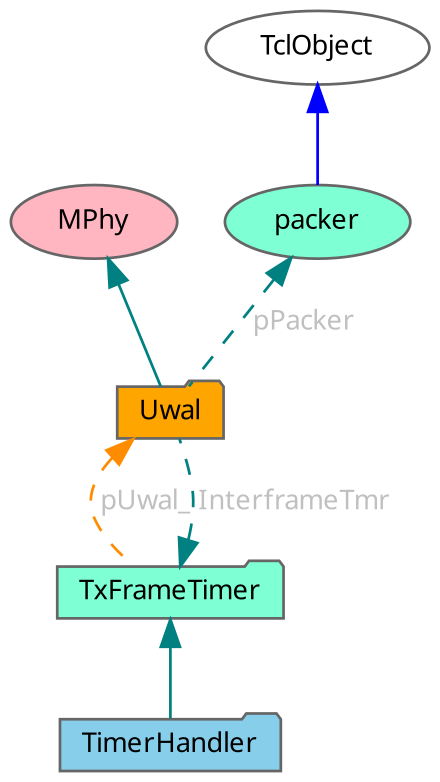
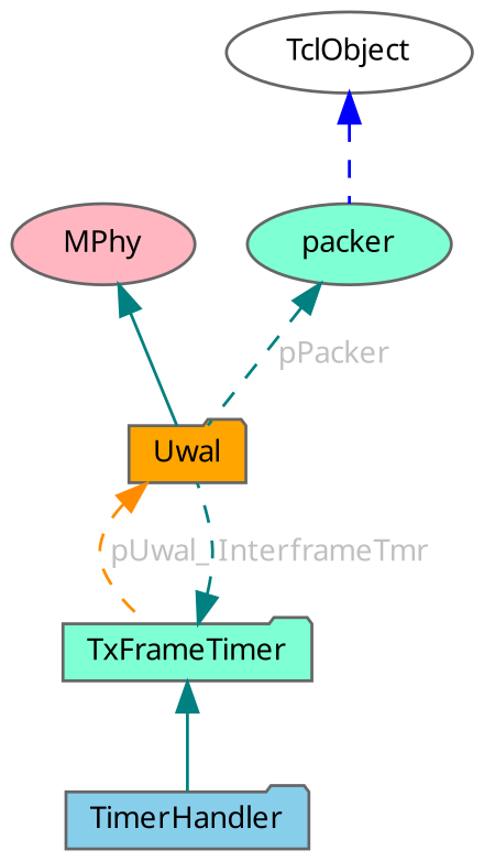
  digraph {
    fontname="Noto Sans"
    node [color=gray40 fillcolor=aquamarine fontname="Noto Sans" fontsize=10 shape=folder style=filled]
    edge [color=teal dir=back fontname="Noto Sans" fontsize=10 labelfontname=Helvetica labelfontsize=10 style=dashed]
    n1 [fillcolor=orange fontcolor=black height=0.2 label=Uwal width=0.4]
    n2 [height=0.2 label=TxFrameTimer width=0.4]
    n3 [fillcolor=skyblue height=0.2 label=TimerHandler width=0.4]
    n4 [fillcolor=lightpink height=0.2 label=MPhy shape=ellipse width=0.4]
    n5 [height=0.2 label=packer shape=ellipse width=0.4]
    n6 [fillcolor=white height=0.2 label=TclObject shape=ellipse width=0.4]
    n1 -> n2 [color=darkorange fontcolor=grey label=" pUwal_"]
    n2 -> n1 [fontcolor=grey label=" InterframeTmr"]
    n2 -> n3 [style=solid]
    n4 -> n1 [style=solid]
    n5 -> n1 [fontcolor=grey label=" pPacker"]
-   n6 -> n5 [color=blue style=solid]
+   n6 -> n5 [color=blue]
  }
